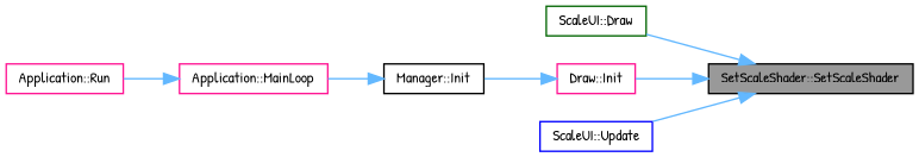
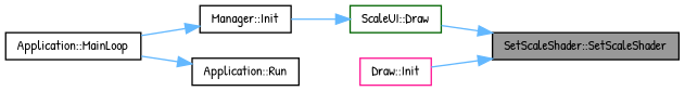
  digraph {
    fontname="Patrick Hand"
    rankdir=RL
    node [color=black fillcolor=white fontname="Patrick Hand" fontsize=10 shape=box style=filled]
    edge [color=steelblue1 dir=back fontname="Patrick Hand" fontsize=10 labelfontname=Helvetica labelfontsize=10 style=solid]
    n1 [fillcolor=grey60 fontcolor=black height=0.2 label="SetScaleShader::SetScaleShader" width=0.4]
    n2 [color=darkgreen height=0.2 label="ScaleUI::Draw" width=0.4]
    n3 [color=deeppink height=0.2 label="Draw::Init" width=0.4]
-   n4 [color=blue height=0.2 label="ScaleUI::Update" width=0.4]
    n5 [height=0.2 label="Manager::Init" width=0.4]
-   n6 [color=deeppink height=0.2 label="Application::MainLoop" width=0.4]
-   n7 [color=deeppink height=0.2 label="Application::Run" width=0.4]
+   n6 [height=0.2 label="Application::MainLoop" width=0.4]
+   n7 [height=0.2 label="Application::Run" width=0.4]
    n1 -> n2
    n1 -> n3
-   n1 -> n4
-   n3 -> n5
+   n2 -> n5
    n5 -> n6
-   n6 -> n7
+   n7 -> n6
  }
